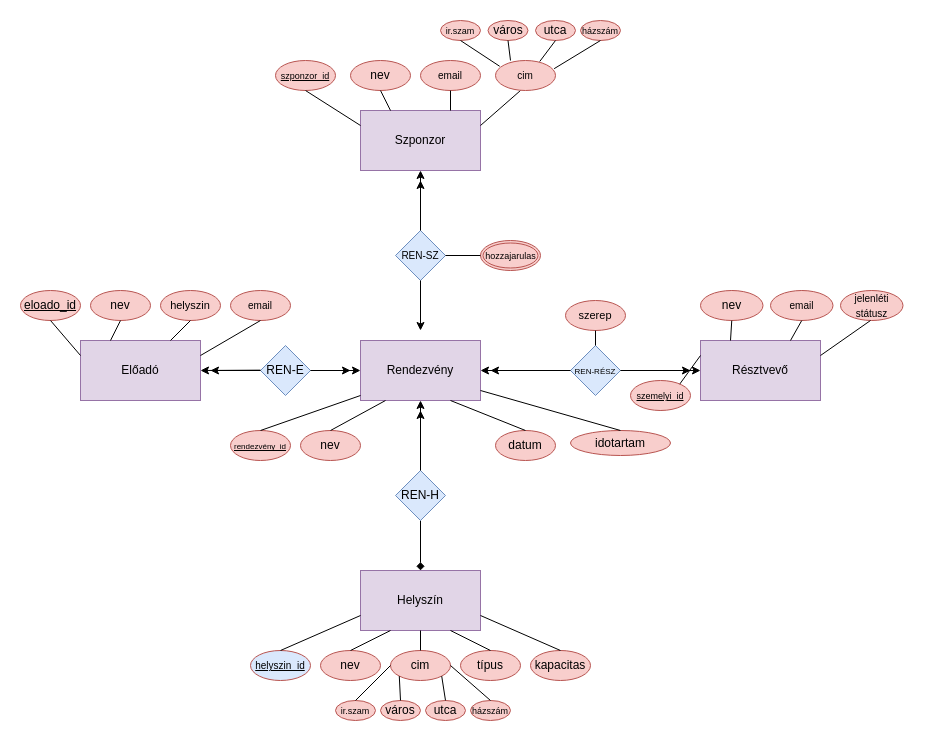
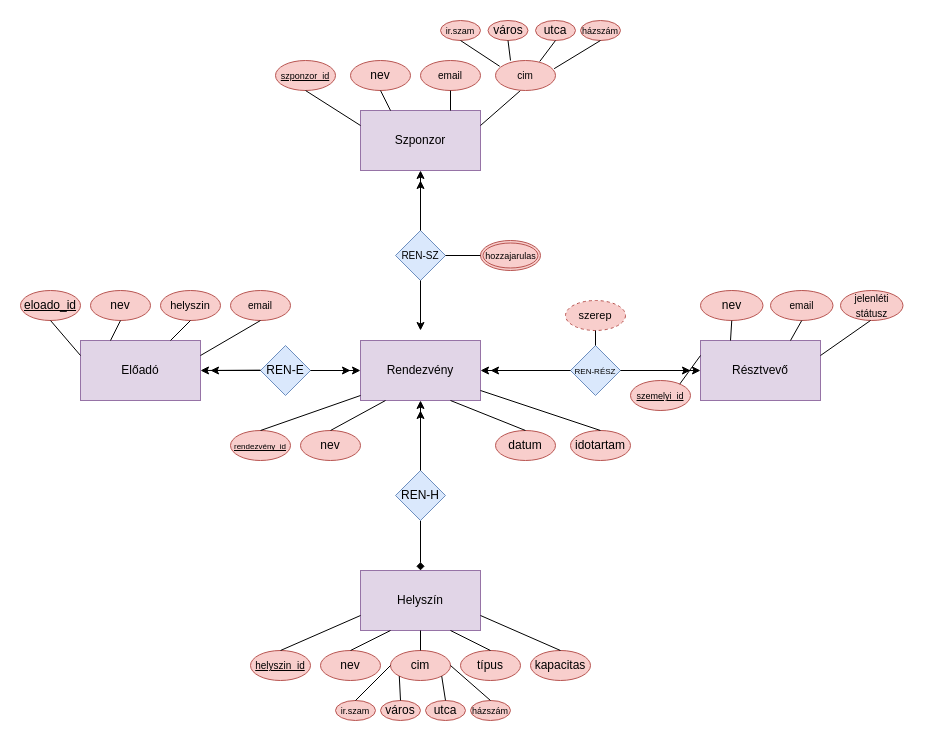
  <mxCell id="0" />
  <mxCell id="1" parent="0" />
  <mxCell id="2" value="Rendezvény" style="rounded=0;whiteSpace=wrap;html=1;fillColor=#e1d5e7;strokeColor=#9673a6;" parent="1" vertex="1"><mxGeometry x="360" y="340" width="120" height="60" as="geometry" /></mxCell>
  <mxCell id="3" value="Helyszín" style="rounded=0;whiteSpace=wrap;html=1;fillColor=#e1d5e7;strokeColor=#9673a6;" parent="1" vertex="1"><mxGeometry x="360" y="570" width="120" height="60" as="geometry" /></mxCell>
  <mxCell id="4" value="Résztvevő" style="rounded=0;whiteSpace=wrap;html=1;fillColor=#e1d5e7;strokeColor=#9673a6;" parent="1" vertex="1"><mxGeometry x="700" y="340" width="120" height="60" as="geometry" /></mxCell>
  <mxCell id="5" value="Előadó" style="rounded=0;whiteSpace=wrap;html=1;fillColor=#e1d5e7;strokeColor=#9673a6;" parent="1" vertex="1"><mxGeometry x="80" y="340" width="120" height="60" as="geometry" /></mxCell>
  <mxCell id="6" style="edgeStyle=orthogonalEdgeStyle;rounded=0;orthogonalLoop=1;jettySize=auto;html=1;entryX=0.5;entryY=1;entryDx=0;entryDy=0;" parent="1" source="8" target="2" edge="1"><mxGeometry relative="1" as="geometry" /></mxCell>
  <mxCell id="7" style="edgeStyle=orthogonalEdgeStyle;rounded=0;orthogonalLoop=1;jettySize=auto;html=1;entryX=0.5;entryY=0;entryDx=0;entryDy=0;endArrow=diamond;" parent="1" source="8" target="3" edge="1"><mxGeometry relative="1" as="geometry" /></mxCell>
  <mxCell id="8" value="REN-H" style="rhombus;whiteSpace=wrap;html=1;fillColor=#dae8fc;strokeColor=#6c8ebf;" parent="1" vertex="1"><mxGeometry x="395" y="470" width="50" height="50" as="geometry" /></mxCell>
  <mxCell id="9" style="edgeStyle=orthogonalEdgeStyle;rounded=0;orthogonalLoop=1;jettySize=auto;html=1;entryX=1;entryY=0.5;entryDx=0;entryDy=0;" parent="1" source="11" target="2" edge="1"><mxGeometry relative="1" as="geometry" /></mxCell>
  <mxCell id="10" style="edgeStyle=orthogonalEdgeStyle;rounded=0;orthogonalLoop=1;jettySize=auto;html=1;entryX=0;entryY=0.5;entryDx=0;entryDy=0;" parent="1" source="11" target="4" edge="1"><mxGeometry relative="1" as="geometry"><mxPoint x="690" y="370" as="targetPoint" /></mxGeometry></mxCell>
  <mxCell id="11" value="&lt;font style=&quot;font-size: 8px;&quot;&gt;REN-RÉSZ&lt;/font&gt;" style="rhombus;whiteSpace=wrap;html=1;fillColor=#dae8fc;strokeColor=#6c8ebf;" parent="1" vertex="1"><mxGeometry x="570" y="345" width="50" height="50" as="geometry" /></mxCell>
  <mxCell id="12" style="edgeStyle=orthogonalEdgeStyle;rounded=0;orthogonalLoop=1;jettySize=auto;html=1;entryX=0.5;entryY=1;entryDx=0;entryDy=0;" parent="1" source="13" target="31" edge="1"><mxGeometry relative="1" as="geometry" /></mxCell>
  <mxCell id="13" value="&lt;font style=&quot;font-size: 10px;&quot;&gt;REN-SZ&lt;/font&gt;" style="rhombus;whiteSpace=wrap;html=1;fillColor=#dae8fc;strokeColor=#6c8ebf;" parent="1" vertex="1"><mxGeometry x="395" y="230" width="50" height="50" as="geometry" /></mxCell>
  <mxCell id="14" style="edgeStyle=orthogonalEdgeStyle;rounded=0;orthogonalLoop=1;jettySize=auto;html=1;entryX=0;entryY=0.5;entryDx=0;entryDy=0;" parent="1" source="15" target="2" edge="1"><mxGeometry relative="1" as="geometry" /></mxCell>
  <mxCell id="15" value="REN-E" style="rhombus;whiteSpace=wrap;html=1;fillColor=#dae8fc;strokeColor=#6c8ebf;" parent="1" vertex="1"><mxGeometry x="260" y="345" width="50" height="50" as="geometry" /></mxCell>
  <mxCell id="16" value="&lt;font style=&quot;font-size: 8px;&quot;&gt;&lt;u&gt;rendezvény_id&lt;/u&gt;&lt;/font&gt;" style="ellipse;whiteSpace=wrap;html=1;fillColor=#f8cecc;strokeColor=#b85450;" parent="1" vertex="1"><mxGeometry x="230" y="430" width="60" height="30" as="geometry" /></mxCell>
  <mxCell id="17" value="nev" style="ellipse;whiteSpace=wrap;html=1;fillColor=#f8cecc;strokeColor=#b85450;" parent="1" vertex="1"><mxGeometry x="300" y="430" width="60" height="30" as="geometry" /></mxCell>
- <mxCell id="18" value="idotartam" style="ellipse;whiteSpace=wrap;html=1;fillColor=#f8cecc;strokeColor=#b85450;" parent="1" vertex="1"><mxGeometry x="570" y="430" width="100" height="25" as="geometry" /></mxCell>
+ <mxCell id="18" value="idotartam" style="ellipse;whiteSpace=wrap;html=1;fillColor=#f8cecc;strokeColor=#b85450;" parent="1" vertex="1"><mxGeometry x="570" y="430" width="60" height="30" as="geometry" /></mxCell>
  <mxCell id="19" value="datum" style="ellipse;whiteSpace=wrap;html=1;fillColor=#f8cecc;strokeColor=#b85450;" parent="1" vertex="1"><mxGeometry x="495" y="430" width="60" height="30" as="geometry" /></mxCell>
- <mxCell id="20" value="&lt;font style=&quot;font-size: 10px;&quot;&gt;&lt;u&gt;helyszin_id&lt;/u&gt;&lt;/font&gt;" style="ellipse;whiteSpace=wrap;html=1;fillColor=#dae8fc;strokeColor=#b85450;" parent="1" vertex="1"><mxGeometry x="250" y="650" width="60" height="30" as="geometry" /></mxCell>
+ <mxCell id="20" value="&lt;font style=&quot;font-size: 10px;&quot;&gt;&lt;u&gt;helyszin_id&lt;/u&gt;&lt;/font&gt;" style="ellipse;whiteSpace=wrap;html=1;fillColor=#f8cecc;strokeColor=#b85450;" parent="1" vertex="1"><mxGeometry x="250" y="650" width="60" height="30" as="geometry" /></mxCell>
  <mxCell id="21" value="nev" style="ellipse;whiteSpace=wrap;html=1;fillColor=#f8cecc;strokeColor=#b85450;" parent="1" vertex="1"><mxGeometry x="700" y="290" width="62.5" height="30" as="geometry" /></mxCell>
  <mxCell id="22" value="kapacitas" style="ellipse;whiteSpace=wrap;html=1;fillColor=#f8cecc;strokeColor=#b85450;" parent="1" vertex="1"><mxGeometry x="530" y="650" width="60" height="30" as="geometry" /></mxCell>
  <mxCell id="23" value="cim" style="ellipse;whiteSpace=wrap;html=1;fillColor=#f8cecc;strokeColor=#b85450;" parent="1" vertex="1"><mxGeometry x="390" y="650" width="60" height="30" as="geometry" /></mxCell>
  <mxCell id="24" value="nev" style="ellipse;whiteSpace=wrap;html=1;fillColor=#f8cecc;strokeColor=#b85450;" parent="1" vertex="1"><mxGeometry x="320" y="650" width="60" height="30" as="geometry" /></mxCell>
  <mxCell id="25" value="&lt;font style=&quot;font-size: 9px;&quot;&gt;&lt;u&gt;szponzor_id&lt;/u&gt;&lt;/font&gt;" style="ellipse;whiteSpace=wrap;html=1;fillColor=#f8cecc;strokeColor=#b85450;" parent="1" vertex="1"><mxGeometry x="275" y="60" width="60" height="30" as="geometry" /></mxCell>
  <mxCell id="26" value="&lt;font style=&quot;font-size: 10px;&quot;&gt;email&lt;/font&gt;" style="ellipse;whiteSpace=wrap;html=1;fillColor=#f8cecc;strokeColor=#b85450;" parent="1" vertex="1"><mxGeometry x="230" y="290" width="60" height="30" as="geometry" /></mxCell>
  <mxCell id="27" value="&lt;font style=&quot;font-size: 11px;&quot;&gt;helyszin&lt;/font&gt;" style="ellipse;whiteSpace=wrap;html=1;fillColor=#f8cecc;strokeColor=#b85450;" parent="1" vertex="1"><mxGeometry x="160" y="290" width="60" height="30" as="geometry" /></mxCell>
  <mxCell id="28" value="nev" style="ellipse;whiteSpace=wrap;html=1;fillColor=#f8cecc;strokeColor=#b85450;" parent="1" vertex="1"><mxGeometry x="90" y="290" width="60" height="30" as="geometry" /></mxCell>
  <mxCell id="29" value="&lt;u&gt;eloado_id&lt;/u&gt;" style="ellipse;whiteSpace=wrap;html=1;fillColor=#f8cecc;strokeColor=#b85450;" parent="1" vertex="1"><mxGeometry y="290" width="60" height="30" as="geometry" x="20" /></mxCell>
  <mxCell id="30" value="&lt;font style=&quot;font-size: 10px;&quot;&gt;email&lt;/font&gt;" style="ellipse;whiteSpace=wrap;html=1;fillColor=#f8cecc;strokeColor=#b85450;" parent="1" vertex="1"><mxGeometry x="770" y="290" width="62.5" height="30" as="geometry" /></mxCell>
  <mxCell id="31" value="Szponzor" style="rounded=0;whiteSpace=wrap;html=1;fillColor=#e1d5e7;strokeColor=#9673a6;" parent="1" vertex="1"><mxGeometry x="360" y="110" width="120" height="60" as="geometry" /></mxCell>
  <mxCell id="32" value="" style="ellipse;whiteSpace=wrap;html=1;fillColor=#f8cecc;strokeColor=#b85450;" parent="1" vertex="1"><mxGeometry x="480" y="240" width="60" height="30" as="geometry" /></mxCell>
  <mxCell id="33" value="&lt;font style=&quot;font-size: 10px;&quot;&gt;email&lt;/font&gt;" style="ellipse;whiteSpace=wrap;html=1;fillColor=#f8cecc;strokeColor=#b85450;" parent="1" vertex="1"><mxGeometry x="420" y="60" width="60" height="30" as="geometry" /></mxCell>
  <mxCell id="34" value="nev" style="ellipse;whiteSpace=wrap;html=1;fillColor=#f8cecc;strokeColor=#b85450;" parent="1" vertex="1"><mxGeometry x="350" y="60" width="60" height="30" as="geometry" /></mxCell>
  <mxCell id="35" value="típus" style="ellipse;whiteSpace=wrap;html=1;fillColor=#f8cecc;strokeColor=#b85450;" parent="1" vertex="1"><mxGeometry x="460" y="650" width="60" height="30" as="geometry" /></mxCell>
  <mxCell id="36" value="" style="endArrow=none;html=1;rounded=0;exitX=0.5;exitY=0;exitDx=0;exitDy=0;" parent="1" source="16" edge="1"><mxGeometry width="50" height="50" relative="1" as="geometry"><mxPoint x="310" y="445" as="sourcePoint" /><mxPoint x="360" y="395" as="targetPoint" /></mxGeometry></mxCell>
  <mxCell id="37" value="" style="endArrow=none;html=1;rounded=0;exitX=0.5;exitY=0;exitDx=0;exitDy=0;" parent="1" source="17" edge="1"><mxGeometry width="50" height="50" relative="1" as="geometry"><mxPoint x="335" y="450" as="sourcePoint" /><mxPoint x="385" y="400" as="targetPoint" /></mxGeometry></mxCell>
  <mxCell id="38" value="" style="endArrow=none;html=1;rounded=0;exitX=0.5;exitY=0;exitDx=0;exitDy=0;" parent="1" source="19" edge="1"><mxGeometry width="50" height="50" relative="1" as="geometry"><mxPoint x="400" y="450" as="sourcePoint" /><mxPoint x="450" y="400" as="targetPoint" /></mxGeometry></mxCell>
  <mxCell id="39" value="" style="endArrow=none;html=1;rounded=0;entryX=0.5;entryY=0;entryDx=0;entryDy=0;" parent="1" target="18" edge="1"><mxGeometry width="50" height="50" relative="1" as="geometry"><mxPoint x="480" y="390" as="sourcePoint" /><mxPoint x="530" y="340" as="targetPoint" /></mxGeometry></mxCell>
  <mxCell id="40" value="" style="endArrow=none;html=1;rounded=0;exitX=0.75;exitY=0;exitDx=0;exitDy=0;entryX=0.5;entryY=1;entryDx=0;entryDy=0;" parent="1" source="31" target="33" edge="1"><mxGeometry width="50" height="50" relative="1" as="geometry"><mxPoint x="710" y="370" as="sourcePoint" /><mxPoint x="760" y="320" as="targetPoint" /></mxGeometry></mxCell>
  <mxCell id="41" value="" style="endArrow=none;html=1;rounded=0;exitX=0.25;exitY=0;exitDx=0;exitDy=0;entryX=0.5;entryY=1;entryDx=0;entryDy=0;" parent="1" source="31" target="34" edge="1"><mxGeometry width="50" height="50" relative="1" as="geometry"><mxPoint x="640" y="370" as="sourcePoint" /><mxPoint x="690" y="320" as="targetPoint" /></mxGeometry></mxCell>
  <mxCell id="42" value="" style="endArrow=none;html=1;rounded=0;exitX=0;exitY=0.25;exitDx=0;exitDy=0;entryX=0.5;entryY=1;entryDx=0;entryDy=0;" parent="1" source="4" target="49" edge="1"><mxGeometry width="50" height="50" relative="1" as="geometry"><mxPoint x="570" y="370" as="sourcePoint" /><mxPoint x="620" y="320" as="targetPoint" /></mxGeometry></mxCell>
  <mxCell id="43" value="" style="endArrow=none;html=1;rounded=0;exitX=1;exitY=0.25;exitDx=0;exitDy=0;" parent="1" source="5" edge="1"><mxGeometry width="50" height="50" relative="1" as="geometry"><mxPoint x="210" y="370" as="sourcePoint" /><mxPoint x="260" y="320" as="targetPoint" /></mxGeometry></mxCell>
  <mxCell id="44" value="" style="endArrow=none;html=1;rounded=0;exitX=0.75;exitY=0;exitDx=0;exitDy=0;" parent="1" source="5" edge="1"><mxGeometry width="50" height="50" relative="1" as="geometry"><mxPoint x="140" y="370" as="sourcePoint" /><mxPoint x="190" y="320" as="targetPoint" /></mxGeometry></mxCell>
  <mxCell id="45" value="" style="endArrow=none;html=1;rounded=0;exitX=0.25;exitY=0;exitDx=0;exitDy=0;" parent="1" source="5" edge="1"><mxGeometry width="50" height="50" relative="1" as="geometry"><mxPoint x="70" y="370" as="sourcePoint" /><mxPoint x="120" y="320" as="targetPoint" /></mxGeometry></mxCell>
  <mxCell id="46" value="" style="endArrow=none;html=1;rounded=0;exitX=0;exitY=0.25;exitDx=0;exitDy=0;" parent="1" source="5" edge="1"><mxGeometry width="50" height="50" relative="1" as="geometry"><mxPoint x="0" y="370" as="sourcePoint" /><mxPoint x="50" y="320" as="targetPoint" /></mxGeometry></mxCell>
  <mxCell id="47" value="" style="endArrow=none;html=1;rounded=0;exitX=0.75;exitY=0;exitDx=0;exitDy=0;entryX=0.5;entryY=1;entryDx=0;entryDy=0;" parent="1" source="4" target="30" edge="1"><mxGeometry width="50" height="50" relative="1" as="geometry"><mxPoint x="410" y="130" as="sourcePoint" /><mxPoint x="460" y="80" as="targetPoint" /></mxGeometry></mxCell>
  <mxCell id="48" value="" style="endArrow=none;html=1;rounded=0;exitX=0.25;exitY=0;exitDx=0;exitDy=0;entryX=0.5;entryY=1;entryDx=0;entryDy=0;" parent="1" source="4" edge="1" target="21"><mxGeometry width="50" height="50" relative="1" as="geometry"><mxPoint x="345" y="130" as="sourcePoint" /><mxPoint x="701" y="320" as="targetPoint" /></mxGeometry></mxCell>
  <mxCell id="49" value="&lt;font style=&quot;font-size: 9px;&quot;&gt;&lt;u&gt;szemelyi_id&lt;/u&gt;&lt;/font&gt;" style="ellipse;whiteSpace=wrap;html=1;fillColor=#f8cecc;strokeColor=#b85450;" parent="1" vertex="1"><mxGeometry x="630" y="380" width="60" height="30" as="geometry" /></mxCell>
  <mxCell id="50" value="" style="endArrow=none;html=1;rounded=0;entryX=0;entryY=0.75;entryDx=0;entryDy=0;" edge="1" parent="1" target="3"><mxGeometry width="50" height="50" relative="1" as="geometry"><mxPoint x="280" y="650" as="sourcePoint" /><mxPoint x="330" y="600" as="targetPoint" /></mxGeometry></mxCell>
  <mxCell id="51" value="" style="endArrow=none;html=1;rounded=0;entryX=0.25;entryY=1;entryDx=0;entryDy=0;" edge="1" parent="1" target="3"><mxGeometry width="50" height="50" relative="1" as="geometry"><mxPoint x="350" y="650" as="sourcePoint" /><mxPoint x="400" y="600" as="targetPoint" /></mxGeometry></mxCell>
  <mxCell id="52" value="" style="endArrow=none;html=1;rounded=0;entryX=0.5;entryY=1;entryDx=0;entryDy=0;" edge="1" parent="1" target="3"><mxGeometry width="50" height="50" relative="1" as="geometry"><mxPoint x="420" y="650" as="sourcePoint" /><mxPoint x="470" y="600" as="targetPoint" /></mxGeometry></mxCell>
  <mxCell id="53" value="" style="endArrow=none;html=1;rounded=0;entryX=0.75;entryY=1;entryDx=0;entryDy=0;" edge="1" parent="1" target="3"><mxGeometry width="50" height="50" relative="1" as="geometry"><mxPoint x="490" y="650" as="sourcePoint" /><mxPoint x="540" y="600" as="targetPoint" /></mxGeometry></mxCell>
  <mxCell id="54" value="" style="endArrow=none;html=1;rounded=0;entryX=1;entryY=0.75;entryDx=0;entryDy=0;" edge="1" parent="1" target="3"><mxGeometry width="50" height="50" relative="1" as="geometry"><mxPoint x="560" y="650" as="sourcePoint" /><mxPoint x="610" y="600" as="targetPoint" /></mxGeometry></mxCell>
  <mxCell id="55" value="" style="endArrow=classic;html=1;rounded=0;" edge="1" parent="1"><mxGeometry width="50" height="50" relative="1" as="geometry"><mxPoint x="620" y="370" as="sourcePoint" /><mxPoint x="690" y="370" as="targetPoint" /></mxGeometry></mxCell>
  <mxCell id="56" value="" style="endArrow=classic;html=1;rounded=0;" edge="1" parent="1"><mxGeometry width="50" height="50" relative="1" as="geometry"><mxPoint x="570" y="370" as="sourcePoint" /><mxPoint x="490" y="370" as="targetPoint" /></mxGeometry></mxCell>
  <mxCell id="57" value="" style="endArrow=classic;html=1;rounded=0;" edge="1" parent="1"><mxGeometry width="50" height="50" relative="1" as="geometry"><mxPoint x="420" y="470" as="sourcePoint" /><mxPoint x="420" y="410" as="targetPoint" /></mxGeometry></mxCell>
  <mxCell id="58" value="" style="endArrow=classic;html=1;rounded=0;" edge="1" parent="1"><mxGeometry width="50" height="50" relative="1" as="geometry"><mxPoint x="420" y="280" as="sourcePoint" /><mxPoint x="420" y="330" as="targetPoint" /></mxGeometry></mxCell>
  <mxCell id="59" value="" style="endArrow=classic;html=1;rounded=0;" edge="1" parent="1"><mxGeometry width="50" height="50" relative="1" as="geometry"><mxPoint x="420" y="230" as="sourcePoint" /><mxPoint x="420" y="180" as="targetPoint" /></mxGeometry></mxCell>
  <mxCell id="60" value="" style="endArrow=classic;html=1;rounded=0;entryX=1;entryY=0.5;entryDx=0;entryDy=0;" edge="1" parent="1" target="5"><mxGeometry width="50" height="50" relative="1" as="geometry"><mxPoint x="260" y="369.66" as="sourcePoint" /><mxPoint x="210" y="370" as="targetPoint" /></mxGeometry></mxCell>
  <mxCell id="61" value="" style="endArrow=classic;html=1;rounded=0;" edge="1" parent="1"><mxGeometry width="50" height="50" relative="1" as="geometry"><mxPoint x="310" y="370" as="sourcePoint" /><mxPoint x="350" y="370" as="targetPoint" /></mxGeometry></mxCell>
  <mxCell id="62" value="" style="endArrow=classic;html=1;rounded=0;" edge="1" parent="1"><mxGeometry width="50" height="50" relative="1" as="geometry"><mxPoint x="260" y="370" as="sourcePoint" /><mxPoint x="210" y="370" as="targetPoint" /></mxGeometry></mxCell>
  <mxCell id="63" value="" style="endArrow=none;html=1;rounded=0;exitX=0;exitY=0.25;exitDx=0;exitDy=0;" edge="1" parent="1" source="31"><mxGeometry width="50" height="50" relative="1" as="geometry"><mxPoint x="255" y="140" as="sourcePoint" /><mxPoint x="305" y="90" as="targetPoint" /></mxGeometry></mxCell>
  <mxCell id="64" value="" style="endArrow=none;html=1;rounded=0;exitX=1;exitY=0.25;exitDx=0;exitDy=0;" edge="1" parent="1" source="31"><mxGeometry width="50" height="50" relative="1" as="geometry"><mxPoint x="470" y="140" as="sourcePoint" /><mxPoint x="520" y="90" as="targetPoint" /></mxGeometry></mxCell>
  <mxCell id="65" value="&lt;span style=&quot;font-size: 9px;&quot;&gt;hozzajarulas&lt;/span&gt;" style="ellipse;whiteSpace=wrap;html=1;fillColor=#f8cecc;strokeColor=#b85450;" vertex="1" parent="1"><mxGeometry x="482.5" y="242.5" width="55" height="25" as="geometry" /></mxCell>
- <mxCell id="66" value="&lt;font style=&quot;font-size: 11px;&quot;&gt;szerep&lt;/font&gt;" style="ellipse;whiteSpace=wrap;html=1;fillColor=#f8cecc;strokeColor=#b85450;" vertex="1" parent="1"><mxGeometry x="565" y="300" width="60" height="30" as="geometry" /></mxCell>
+ <mxCell id="66" value="&lt;font style=&quot;font-size: 11px;&quot;&gt;szerep&lt;/font&gt;" style="ellipse;whiteSpace=wrap;html=1;fillColor=#f8cecc;strokeColor=#b85450;dashed=1;" vertex="1" parent="1"><mxGeometry x="565" y="300" width="60" height="30" as="geometry" /></mxCell>
  <mxCell id="67" value="" style="endArrow=none;html=1;rounded=0;exitX=0.5;exitY=0;exitDx=0;exitDy=0;entryX=0.5;entryY=1;entryDx=0;entryDy=0;" edge="1" parent="1" source="11" target="66"><mxGeometry width="50" height="50" relative="1" as="geometry"><mxPoint x="547.5" y="370" as="sourcePoint" /><mxPoint x="597.5" y="320" as="targetPoint" /></mxGeometry></mxCell>
  <mxCell id="68" value="&lt;font style=&quot;font-size: 10px;&quot;&gt;jelenléti státusz&lt;/font&gt;" style="ellipse;whiteSpace=wrap;html=1;fillColor=#f8cecc;strokeColor=#b85450;" vertex="1" parent="1"><mxGeometry x="840" y="290" width="62.5" height="30" as="geometry" /></mxCell>
  <mxCell id="69" value="" style="endArrow=none;html=1;rounded=0;exitX=1;exitY=0.25;exitDx=0;exitDy=0;" edge="1" parent="1" source="4"><mxGeometry width="50" height="50" relative="1" as="geometry"><mxPoint x="830" y="370" as="sourcePoint" /><mxPoint x="870" y="320" as="targetPoint" /></mxGeometry></mxCell>
  <mxCell id="70" value="&lt;font style=&quot;font-size: 9px;&quot;&gt;ir.szam&lt;/font&gt;" style="ellipse;whiteSpace=wrap;html=1;fillColor=#f8cecc;strokeColor=#b85450;" vertex="1" parent="1"><mxGeometry x="335" y="700" width="40" height="20" as="geometry" /></mxCell>
  <mxCell id="71" value="város" style="ellipse;whiteSpace=wrap;html=1;fillColor=#f8cecc;strokeColor=#b85450;" vertex="1" parent="1"><mxGeometry x="380" y="700" width="40" height="20" as="geometry" /></mxCell>
  <mxCell id="72" value="utca" style="ellipse;whiteSpace=wrap;html=1;fillColor=#f8cecc;strokeColor=#b85450;" vertex="1" parent="1"><mxGeometry x="425" y="700" width="40" height="20" as="geometry" /></mxCell>
  <mxCell id="73" value="&lt;font style=&quot;font-size: 9px;&quot;&gt;házszám&lt;/font&gt;" style="ellipse;whiteSpace=wrap;html=1;fillColor=#f8cecc;strokeColor=#b85450;" vertex="1" parent="1"><mxGeometry x="470" y="700" width="40" height="20" as="geometry" /></mxCell>
  <mxCell id="74" value="" style="endArrow=none;html=1;rounded=0;entryX=0;entryY=0.5;entryDx=0;entryDy=0;" edge="1" parent="1" target="23"><mxGeometry width="50" height="50" relative="1" as="geometry"><mxPoint x="355" y="700" as="sourcePoint" /><mxPoint x="405" y="650" as="targetPoint" /></mxGeometry></mxCell>
  <mxCell id="75" value="" style="endArrow=none;html=1;rounded=0;entryX=0;entryY=1;entryDx=0;entryDy=0;" edge="1" parent="1" target="23"><mxGeometry width="50" height="50" relative="1" as="geometry"><mxPoint x="400" y="700" as="sourcePoint" /><mxPoint x="400" y="680" as="targetPoint" /></mxGeometry></mxCell>
  <mxCell id="76" value="" style="endArrow=none;html=1;rounded=0;entryX=1;entryY=1;entryDx=0;entryDy=0;" edge="1" parent="1" target="23"><mxGeometry width="50" height="50" relative="1" as="geometry"><mxPoint x="445" y="700" as="sourcePoint" /><mxPoint x="495" y="650" as="targetPoint" /></mxGeometry></mxCell>
  <mxCell id="77" value="" style="endArrow=none;html=1;rounded=0;entryX=1;entryY=0.5;entryDx=0;entryDy=0;" edge="1" parent="1" target="23"><mxGeometry width="50" height="50" relative="1" as="geometry"><mxPoint x="490" y="700" as="sourcePoint" /><mxPoint x="540" y="650" as="targetPoint" /></mxGeometry></mxCell>
  <mxCell id="78" value="&lt;span style=&quot;font-size: 10px;&quot;&gt;cim&lt;/span&gt;" style="ellipse;whiteSpace=wrap;html=1;fillColor=#f8cecc;strokeColor=#b85450;" vertex="1" parent="1"><mxGeometry x="495" y="60" width="60" height="30" as="geometry" /></mxCell>
  <mxCell id="79" value="&lt;font style=&quot;font-size: 9px;&quot;&gt;ir.szam&lt;/font&gt;" style="ellipse;whiteSpace=wrap;html=1;fillColor=#f8cecc;strokeColor=#b85450;" vertex="1" parent="1"><mxGeometry x="440" y="20" width="40" height="20" as="geometry" /></mxCell>
  <mxCell id="80" value="város" style="ellipse;whiteSpace=wrap;html=1;fillColor=#f8cecc;strokeColor=#b85450;" vertex="1" parent="1"><mxGeometry x="487.5" y="20" width="40" height="20" as="geometry" /></mxCell>
  <mxCell id="81" value="utca" style="ellipse;whiteSpace=wrap;html=1;fillColor=#f8cecc;strokeColor=#b85450;" vertex="1" parent="1"><mxGeometry x="535" y="20" width="40" height="20" as="geometry" /></mxCell>
  <mxCell id="82" value="&lt;font style=&quot;font-size: 9px;&quot;&gt;házszám&lt;/font&gt;" style="ellipse;whiteSpace=wrap;html=1;fillColor=#f8cecc;strokeColor=#b85450;" vertex="1" parent="1"><mxGeometry x="580" y="20" width="40" height="20" as="geometry" /></mxCell>
  <mxCell id="83" style="edgeStyle=orthogonalEdgeStyle;rounded=0;orthogonalLoop=1;jettySize=auto;html=1;exitX=0.5;exitY=1;exitDx=0;exitDy=0;" edge="1" parent="1" source="79" target="79"><mxGeometry relative="1" as="geometry" /></mxCell>
  <mxCell id="84" value="" style="endArrow=none;html=1;rounded=0;exitX=0.977;exitY=0.273;exitDx=0;exitDy=0;exitPerimeter=0;entryX=0.5;entryY=1;entryDx=0;entryDy=0;" edge="1" parent="1" source="78" target="82"><mxGeometry width="50" height="50" relative="1" as="geometry"><mxPoint x="555" y="90" as="sourcePoint" /><mxPoint x="605" y="40" as="targetPoint" /></mxGeometry></mxCell>
  <mxCell id="85" value="" style="endArrow=none;html=1;rounded=0;exitX=0.737;exitY=0.033;exitDx=0;exitDy=0;entryX=0.5;entryY=1;entryDx=0;entryDy=0;exitPerimeter=0;" edge="1" parent="1" source="78" target="81"><mxGeometry width="50" height="50" relative="1" as="geometry"><mxPoint x="510" y="90" as="sourcePoint" /><mxPoint x="560" y="40" as="targetPoint" /></mxGeometry></mxCell>
  <mxCell id="86" value="" style="endArrow=none;html=1;rounded=0;entryX=0.5;entryY=1;entryDx=0;entryDy=0;" edge="1" parent="1" target="80"><mxGeometry width="50" height="50" relative="1" as="geometry"><mxPoint x="510" y="60" as="sourcePoint" /><mxPoint x="515" y="40" as="targetPoint" /></mxGeometry></mxCell>
  <mxCell id="87" value="" style="endArrow=none;html=1;rounded=0;exitX=0.07;exitY=0.193;exitDx=0;exitDy=0;exitPerimeter=0;" edge="1" parent="1" source="78"><mxGeometry width="50" height="50" relative="1" as="geometry"><mxPoint x="420" y="90" as="sourcePoint" /><mxPoint x="460" y="40" as="targetPoint" /></mxGeometry></mxCell>
  <mxCell id="88" value="" style="endArrow=none;html=1;rounded=0;exitX=1;exitY=0.5;exitDx=0;exitDy=0;entryX=0;entryY=0.5;entryDx=0;entryDy=0;" edge="1" parent="1" source="13" target="32"><mxGeometry width="50" height="50" relative="1" as="geometry"><mxPoint x="427.5" y="300" as="sourcePoint" /><mxPoint x="470" y="255" as="targetPoint" /></mxGeometry></mxCell>
